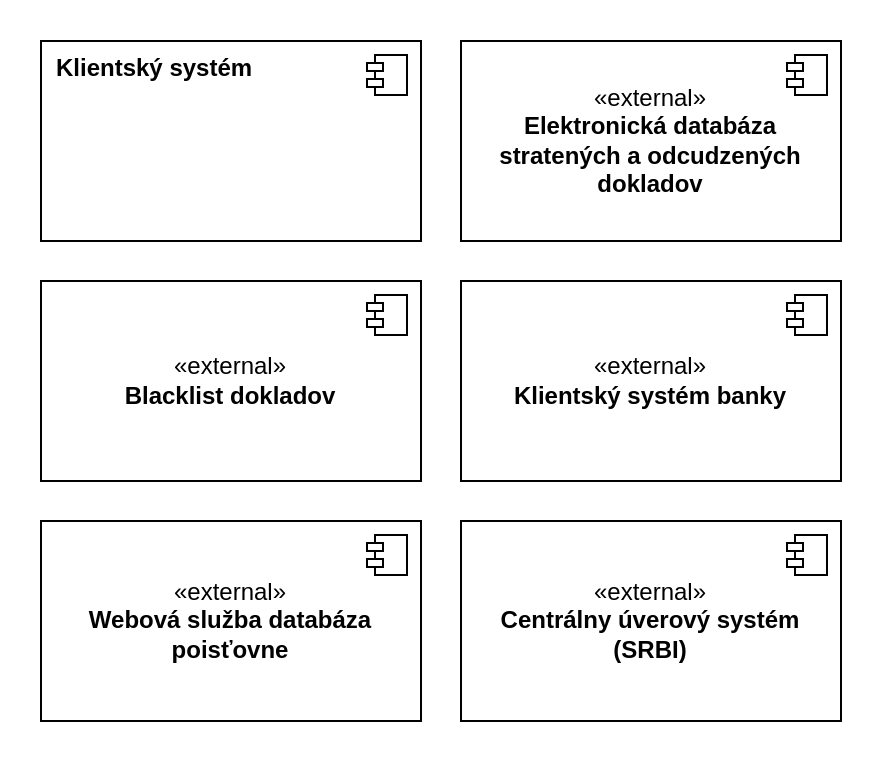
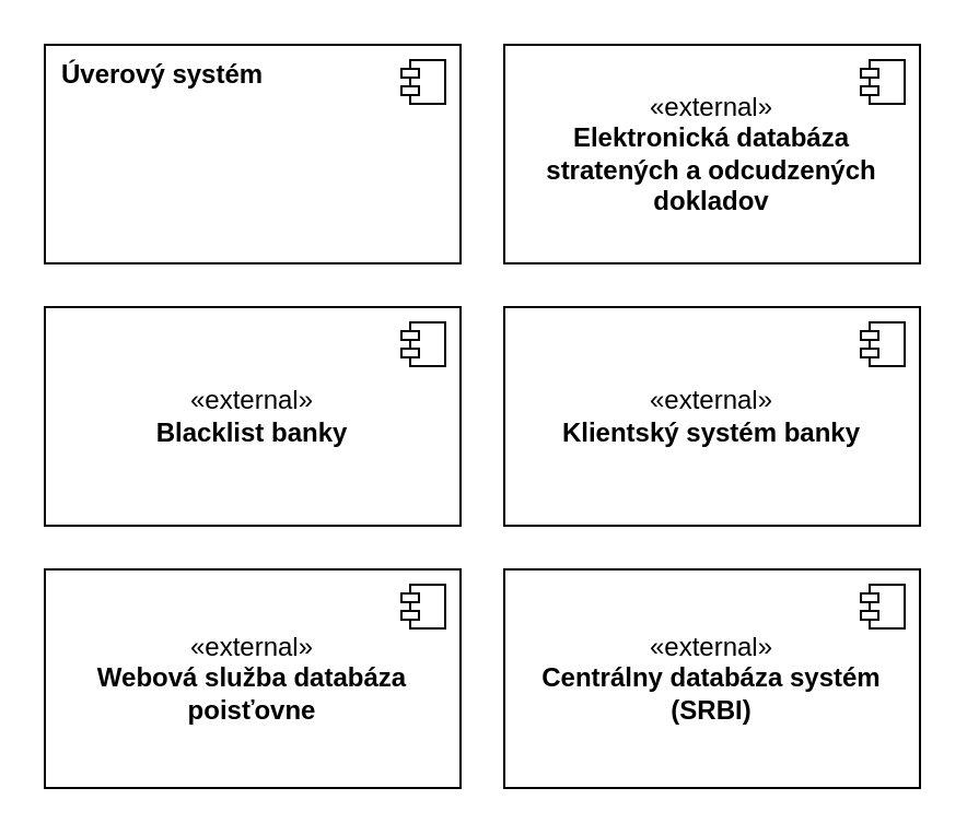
  <mxCell id="0" />
  <mxCell id="1" parent="0" />
- <mxCell id="2" value="&lt;b&gt;Klientský systém&lt;/b&gt;" style="html=1;dropTarget=0;align=left;labelPosition=center;verticalLabelPosition=middle;verticalAlign=top;whiteSpace=wrap;spacingLeft=6;" vertex="1" parent="1"><mxGeometry x="20" y="20" width="190" height="100" as="geometry" /></mxCell>
+ <mxCell id="2" value="&lt;b&gt;Úverový systém&lt;/b&gt;" style="html=1;dropTarget=0;align=left;labelPosition=center;verticalLabelPosition=middle;verticalAlign=top;whiteSpace=wrap;spacingLeft=6;" vertex="1" parent="1"><mxGeometry x="20" y="20" width="190" height="100" as="geometry" /></mxCell>
  <mxCell id="3" value="" style="shape=module;jettyWidth=8;jettyHeight=4;" vertex="1" parent="2"><mxGeometry x="1" width="20" height="20" relative="1" as="geometry"><mxPoint x="-27" y="7" as="offset" /></mxGeometry></mxCell>
  <mxCell id="4" value="«external»&lt;br&gt;&lt;b&gt;Elektronická databáza stratených a odcudzených dokladov&lt;/b&gt;" style="html=1;dropTarget=0;whiteSpace=wrap;" vertex="1" parent="1"><mxGeometry x="230" y="20" width="190" height="100" as="geometry" /></mxCell>
  <mxCell id="5" value="" style="shape=module;jettyWidth=8;jettyHeight=4;" vertex="1" parent="4"><mxGeometry x="1" width="20" height="20" relative="1" as="geometry"><mxPoint x="-27" y="7" as="offset" /></mxGeometry></mxCell>
  <mxCell id="6" value="«external»&lt;br&gt;&lt;b&gt;Klientský systém banky&lt;/b&gt;" style="html=1;dropTarget=0;whiteSpace=wrap;" vertex="1" parent="1"><mxGeometry x="230" y="140" width="190" height="100" as="geometry" /></mxCell>
  <mxCell id="7" value="" style="shape=module;jettyWidth=8;jettyHeight=4;" vertex="1" parent="6"><mxGeometry x="1" width="20" height="20" relative="1" as="geometry"><mxPoint x="-27" y="7" as="offset" /></mxGeometry></mxCell>
- <mxCell id="8" value="«e&lt;span style=&quot;background-color: transparent; color: light-dark(rgb(0, 0, 0), rgb(255, 255, 255));&quot;&gt;xternal»&lt;/span&gt;&lt;div&gt;&lt;b&gt;Blacklist dokladov&lt;/b&gt;&lt;/div&gt;" style="html=1;dropTarget=0;whiteSpace=wrap;" vertex="1" parent="1"><mxGeometry x="20" y="140" width="190" height="100" as="geometry" /></mxCell>
+ <mxCell id="8" value="«e&lt;span style=&quot;background-color: transparent; color: light-dark(rgb(0, 0, 0), rgb(255, 255, 255));&quot;&gt;xternal»&lt;/span&gt;&lt;div&gt;&lt;b&gt;Blacklist banky&lt;/b&gt;&lt;/div&gt;" style="html=1;dropTarget=0;whiteSpace=wrap;" vertex="1" parent="1"><mxGeometry x="20" y="140" width="190" height="100" as="geometry" /></mxCell>
  <mxCell id="9" value="" style="shape=module;jettyWidth=8;jettyHeight=4;" vertex="1" parent="8"><mxGeometry x="1" width="20" height="20" relative="1" as="geometry"><mxPoint x="-27" y="7" as="offset" /></mxGeometry></mxCell>
  <mxCell id="10" value="«e&lt;span style=&quot;background-color: transparent; color: light-dark(rgb(0, 0, 0), rgb(255, 255, 255));&quot;&gt;xternal»&lt;/span&gt;&lt;div&gt;&lt;b&gt;Webová služba databáza poisťovne&lt;/b&gt;&lt;/div&gt;" style="html=1;dropTarget=0;whiteSpace=wrap;" vertex="1" parent="1"><mxGeometry x="20" y="260" width="190" height="100" as="geometry" /></mxCell>
  <mxCell id="11" value="" style="shape=module;jettyWidth=8;jettyHeight=4;" vertex="1" parent="10"><mxGeometry x="1" width="20" height="20" relative="1" as="geometry"><mxPoint x="-27" y="7" as="offset" /></mxGeometry></mxCell>
- <mxCell id="12" value="«e&lt;span style=&quot;background-color: transparent; color: light-dark(rgb(0, 0, 0), rgb(255, 255, 255));&quot;&gt;xternal»&lt;/span&gt;&lt;div&gt;&lt;b&gt;Centrálny úverový systém (SRBI)&lt;/b&gt;&lt;/div&gt;" style="html=1;dropTarget=0;whiteSpace=wrap;" vertex="1" parent="1"><mxGeometry x="230" y="260" width="190" height="100" as="geometry" /></mxCell>
+ <mxCell id="12" value="«e&lt;span style=&quot;background-color: transparent; color: light-dark(rgb(0, 0, 0), rgb(255, 255, 255));&quot;&gt;xternal»&lt;/span&gt;&lt;div&gt;&lt;b&gt;Centrálny databáza systém (SRBI)&lt;/b&gt;&lt;/div&gt;" style="html=1;dropTarget=0;whiteSpace=wrap;" vertex="1" parent="1"><mxGeometry x="230" y="260" width="190" height="100" as="geometry" /></mxCell>
  <mxCell id="13" value="" style="shape=module;jettyWidth=8;jettyHeight=4;" vertex="1" parent="12"><mxGeometry x="1" width="20" height="20" relative="1" as="geometry"><mxPoint x="-27" y="7" as="offset" /></mxGeometry></mxCell>
